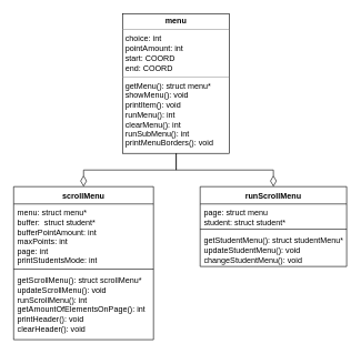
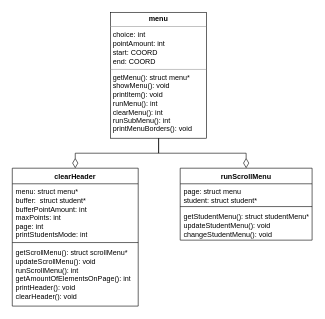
  <mxCell id="0" />
  <mxCell id="1" parent="0" />
  <mxCell id="2" value="&lt;p style=&quot;margin:0px;margin-top:4px;text-align:center;&quot;&gt;&lt;b&gt;menu&lt;/b&gt;&lt;/p&gt;&lt;hr size=&quot;1&quot;&gt;&lt;p style=&quot;margin:0px;margin-left:4px;&quot;&gt;choice: int&lt;/p&gt;&lt;p style=&quot;margin:0px;margin-left:4px;&quot;&gt;pointAmount: int&lt;/p&gt;&lt;p style=&quot;margin:0px;margin-left:4px;&quot;&gt;start: COORD&lt;/p&gt;&lt;p style=&quot;margin:0px;margin-left:4px;&quot;&gt;end: COORD&lt;/p&gt;&lt;hr size=&quot;1&quot;&gt;&lt;p style=&quot;margin:0px;margin-left:4px;&quot;&gt;getMenu():&amp;nbsp;struct menu*&lt;/p&gt;&lt;p style=&quot;margin:0px;margin-left:4px;&quot;&gt;showMenu(): void&lt;br&gt;&lt;/p&gt;&lt;p style=&quot;margin:0px;margin-left:4px;&quot;&gt;printItem(): void&lt;/p&gt;&lt;p style=&quot;margin:0px;margin-left:4px;&quot;&gt;runMenu(): int&lt;/p&gt;&lt;p style=&quot;margin:0px;margin-left:4px;&quot;&gt;clearMenu(): int&lt;/p&gt;&lt;p style=&quot;margin:0px;margin-left:4px;&quot;&gt;runSubMenu(): int&lt;/p&gt;&lt;p style=&quot;margin:0px;margin-left:4px;&quot;&gt;printMenuBorders(): void&lt;/p&gt;" style="verticalAlign=top;align=left;overflow=fill;fontSize=12;fontFamily=Helvetica;html=1;whiteSpace=wrap;" vertex="1" parent="1"><mxGeometry x="184" y="20" width="160" height="210" as="geometry" /></mxCell>
- <mxCell id="3" value="scrollMenu" style="swimlane;fontStyle=1;align=center;verticalAlign=top;childLayout=stackLayout;horizontal=1;startSize=26;horizontalStack=0;resizeParent=1;resizeParentMax=0;resizeLast=0;collapsible=1;marginBottom=0;whiteSpace=wrap;html=1;" vertex="1" parent="1"><mxGeometry x="20" y="280" width="210" height="230" as="geometry" /></mxCell>
+ <mxCell id="3" value="clearHeader" style="swimlane;fontStyle=1;align=center;verticalAlign=top;childLayout=stackLayout;horizontal=1;startSize=26;horizontalStack=0;resizeParent=1;resizeParentMax=0;resizeLast=0;collapsible=1;marginBottom=0;whiteSpace=wrap;html=1;" vertex="1" parent="1"><mxGeometry x="20" y="280" width="210" height="230" as="geometry" /></mxCell>
  <mxCell id="4" value="menu: struct menu*&lt;br&gt;buffer:&amp;nbsp; struct student*&lt;br&gt;bufferPointAmount: int&lt;br&gt;maxPoints: int&lt;br&gt;page: int&lt;br&gt;printStudentsMode: int" style="text;strokeColor=none;fillColor=none;align=left;verticalAlign=top;spacingLeft=4;spacingRight=4;overflow=hidden;rotatable=0;points=[[0,0.5],[1,0.5]];portConstraint=eastwest;whiteSpace=wrap;html=1;" vertex="1" parent="3"><mxGeometry y="26" width="210" height="94" as="geometry" /></mxCell>
  <mxCell id="5" value="" style="line;strokeWidth=1;fillColor=none;align=left;verticalAlign=middle;spacingTop=-1;spacingLeft=3;spacingRight=3;rotatable=0;labelPosition=right;points=[];portConstraint=eastwest;strokeColor=inherit;" vertex="1" parent="3"><mxGeometry y="120" width="210" height="8" as="geometry" /></mxCell>
  <mxCell id="6" value="getScrollMenu(): struct scrollMenu*&lt;br&gt;updateScrollMenu(): void&lt;br&gt;runScrollMenu(): int&lt;br&gt;getAmountOfElementsOnPage(): int&lt;br&gt;printHeader(): void&lt;br&gt;clearHeader(): void" style="text;strokeColor=none;fillColor=none;align=left;verticalAlign=top;spacingLeft=4;spacingRight=4;overflow=hidden;rotatable=0;points=[[0,0.5],[1,0.5]];portConstraint=eastwest;whiteSpace=wrap;html=1;" vertex="1" parent="3"><mxGeometry y="128" width="210" height="102" as="geometry" /></mxCell>
  <mxCell id="7" value="runScrollMenu" style="swimlane;fontStyle=1;align=center;verticalAlign=top;childLayout=stackLayout;horizontal=1;startSize=26;horizontalStack=0;resizeParent=1;resizeParentMax=0;resizeLast=0;collapsible=1;marginBottom=0;whiteSpace=wrap;html=1;" vertex="1" parent="1"><mxGeometry x="300" y="280" width="220" height="120" as="geometry" /></mxCell>
  <mxCell id="8" value="page: struct menu&lt;br&gt;student: struct student*" style="text;strokeColor=none;fillColor=none;align=left;verticalAlign=top;spacingLeft=4;spacingRight=4;overflow=hidden;rotatable=0;points=[[0,0.5],[1,0.5]];portConstraint=eastwest;whiteSpace=wrap;html=1;" vertex="1" parent="7"><mxGeometry y="26" width="220" height="34" as="geometry" /></mxCell>
  <mxCell id="9" value="" style="line;strokeWidth=1;fillColor=none;align=left;verticalAlign=middle;spacingTop=-1;spacingLeft=3;spacingRight=3;rotatable=0;labelPosition=right;points=[];portConstraint=eastwest;strokeColor=inherit;" vertex="1" parent="7"><mxGeometry y="60" width="220" height="8" as="geometry" /></mxCell>
  <mxCell id="10" value="getStudentMenu(): struct studentMenu*&lt;br&gt;updateStudentMenu(): void&lt;br&gt;changeStudentMenu(): void" style="text;strokeColor=none;fillColor=none;align=left;verticalAlign=top;spacingLeft=4;spacingRight=4;overflow=hidden;rotatable=0;points=[[0,0.5],[1,0.5]];portConstraint=eastwest;whiteSpace=wrap;html=1;" vertex="1" parent="7"><mxGeometry y="68" width="220" height="52" as="geometry" /></mxCell>
  <mxCell id="11" value="" style="endArrow=none;html=1;endSize=12;startArrow=diamondThin;startSize=14;startFill=0;edgeStyle=orthogonalEdgeStyle;align=left;verticalAlign=bottom;rounded=0;entryX=0.5;entryY=1;entryDx=0;entryDy=0;exitX=0.5;exitY=0;exitDx=0;exitDy=0;endFill=0;" edge="1" parent="1" source="3" target="2"><mxGeometry x="-1" y="3" relative="1" as="geometry"><mxPoint x="-70" y="470" as="sourcePoint" /><mxPoint x="90" y="470" as="targetPoint" /></mxGeometry></mxCell>
  <mxCell id="12" value="" style="endArrow=none;html=1;endSize=12;startArrow=diamondThin;startSize=14;startFill=0;edgeStyle=orthogonalEdgeStyle;align=left;verticalAlign=bottom;rounded=0;endFill=0;exitX=0.5;exitY=0;exitDx=0;exitDy=0;" edge="1" parent="1" source="7"><mxGeometry x="-1" y="3" relative="1" as="geometry"><mxPoint x="340" y="550" as="sourcePoint" /><mxPoint x="264" y="230" as="targetPoint" /><Array as="points"><mxPoint x="410" y="255" /><mxPoint x="264" y="255" /></Array></mxGeometry></mxCell>
